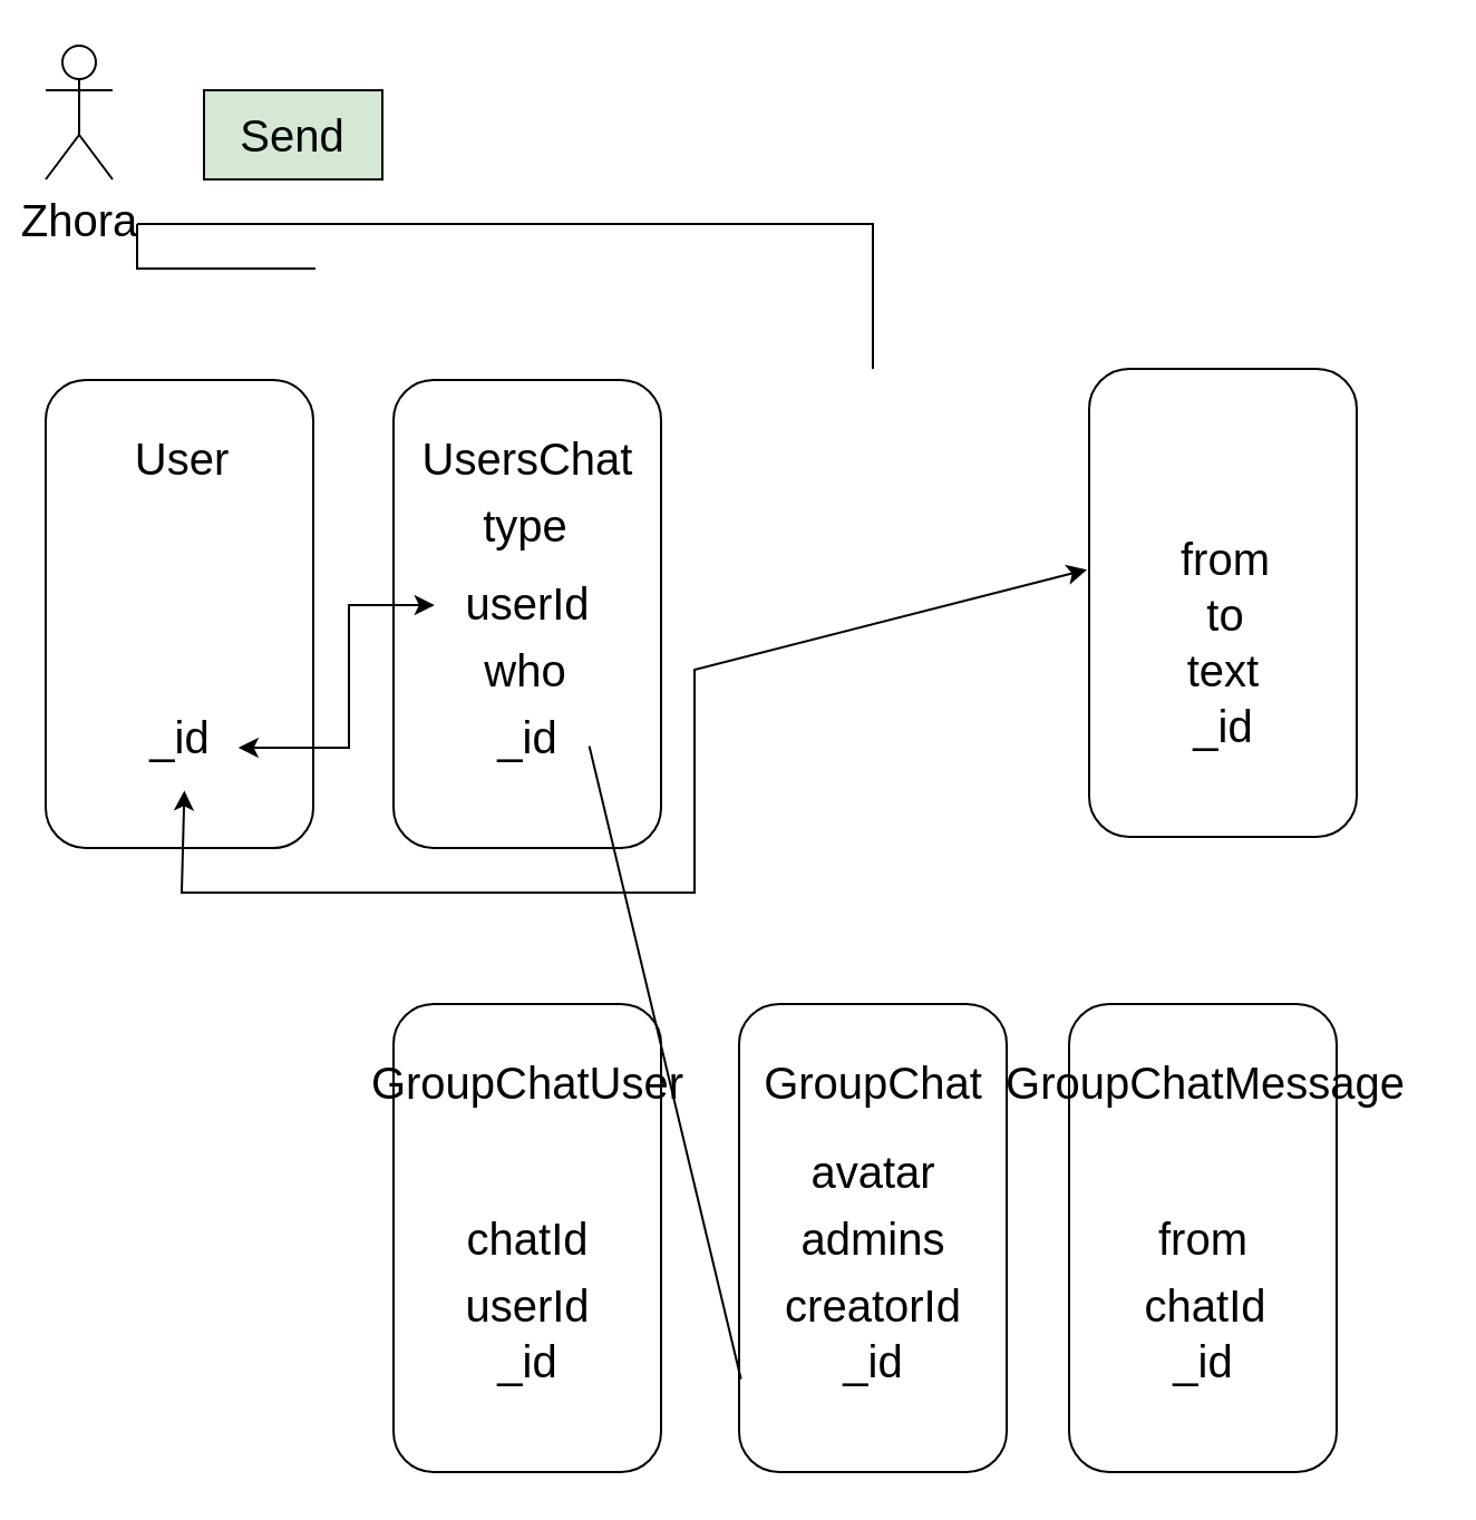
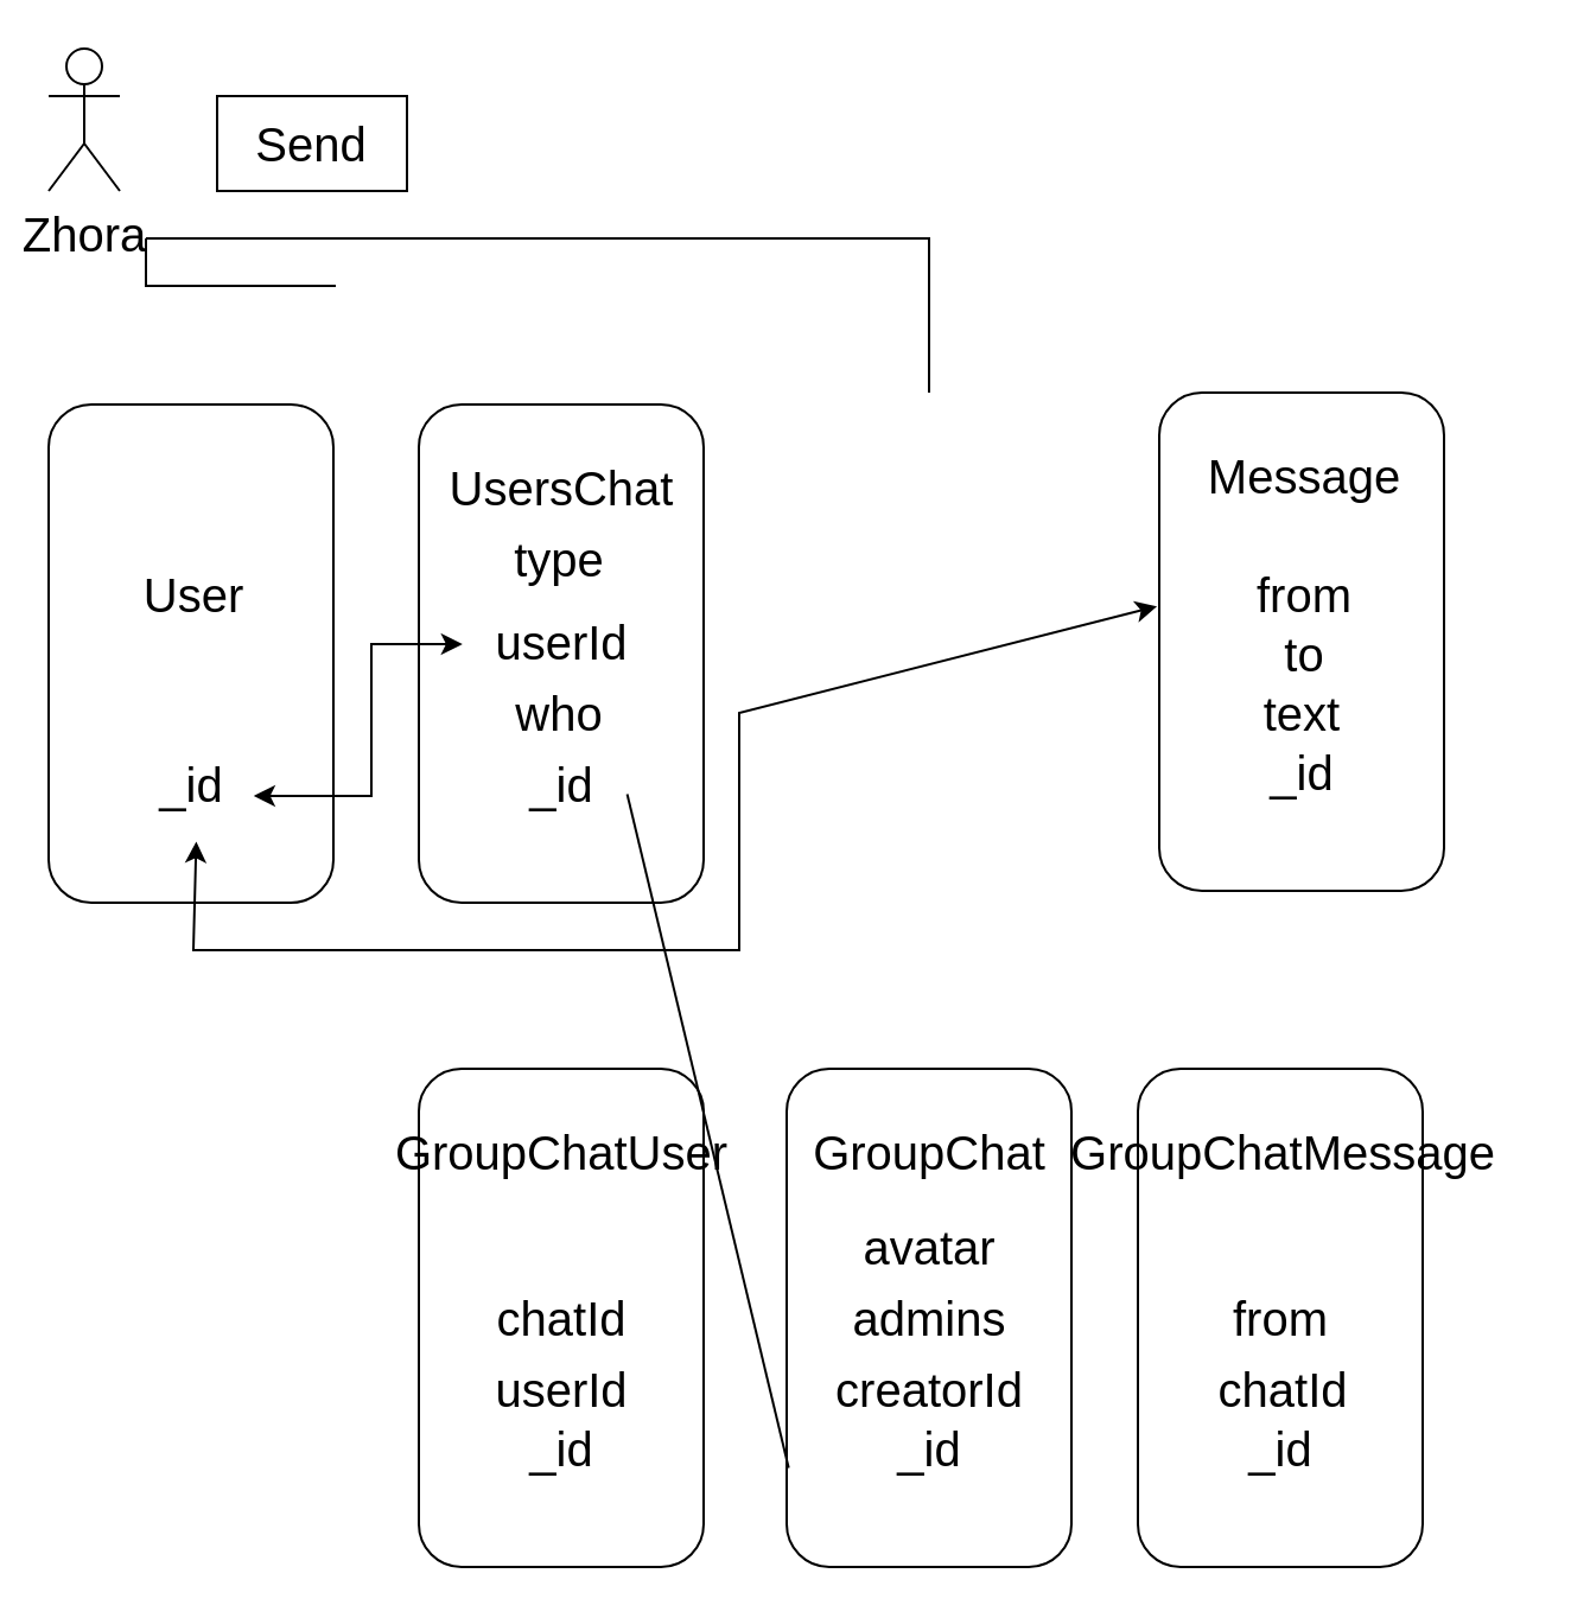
  <mxCell id="0" />
  <mxCell id="1" parent="0" />
  <mxCell id="2" value="" style="rounded=1;whiteSpace=wrap;html=1;" vertex="1" parent="1"><mxGeometry x="20" y="170" width="120" height="210" as="geometry" /></mxCell>
- <mxCell id="3" value="User" style="text;html=1;align=center;verticalAlign=middle;resizable=0;points=[];autosize=1;strokeColor=none;fillColor=none;fontSize=20;" vertex="1" parent="1"><mxGeometry x="46" y="185" width="70" height="40" as="geometry" /></mxCell>
+ <mxCell id="3" value="User" style="text;html=1;align=center;verticalAlign=middle;resizable=0;points=[];autosize=1;strokeColor=none;fillColor=none;fontSize=20;" vertex="1" parent="1"><mxGeometry x="46" y="230" width="70" height="40" as="geometry" /></mxCell>
  <mxCell id="4" value="_id" style="text;html=1;align=center;verticalAlign=middle;resizable=0;points=[];autosize=1;strokeColor=none;fillColor=none;fontSize=20;" vertex="1" parent="1"><mxGeometry x="55" y="310" width="50" height="40" as="geometry" /></mxCell>
  <mxCell id="5" value="" style="rounded=1;whiteSpace=wrap;html=1;" vertex="1" parent="1"><mxGeometry x="176" y="170" width="120" height="210" as="geometry" /></mxCell>
  <mxCell id="6" value="UsersChat" style="text;html=1;align=center;verticalAlign=middle;resizable=0;points=[];autosize=1;strokeColor=none;fillColor=none;fontSize=20;" vertex="1" parent="1"><mxGeometry x="176" y="185" width="120" height="40" as="geometry" /></mxCell>
  <mxCell id="7" value="_id" style="text;html=1;align=center;verticalAlign=middle;resizable=0;points=[];autosize=1;strokeColor=none;fillColor=none;fontSize=20;" vertex="1" parent="1"><mxGeometry x="211" y="310" width="50" height="40" as="geometry" /></mxCell>
  <mxCell id="8" value="userId" style="text;html=1;align=center;verticalAlign=middle;resizable=0;points=[];autosize=1;strokeColor=none;fillColor=none;fontSize=20;" vertex="1" parent="1"><mxGeometry x="196" y="250" width="80" height="40" as="geometry" /></mxCell>
  <mxCell id="9" value="" style="endArrow=classic;startArrow=classic;html=1;rounded=0;fontSize=20;exitX=1.028;exitY=0.625;exitDx=0;exitDy=0;exitPerimeter=0;entryX=-0.02;entryY=0.525;entryDx=0;entryDy=0;entryPerimeter=0;" edge="1" parent="1" source="4" target="8"><mxGeometry width="50" height="50" relative="1" as="geometry"><mxPoint x="56" y="290" as="sourcePoint" /><mxPoint x="106" y="240" as="targetPoint" /><Array as="points"><mxPoint x="156" y="335" /><mxPoint x="156" y="271" /></Array></mxGeometry></mxCell>
  <mxCell id="10" value="" style="endArrow=classic;startArrow=classic;html=1;rounded=0;fontSize=20;exitX=0.544;exitY=1.105;exitDx=0;exitDy=0;exitPerimeter=0;entryX=-0.008;entryY=0.429;entryDx=0;entryDy=0;entryPerimeter=0;" edge="1" parent="1" source="4" target="11"><mxGeometry width="50" height="50" relative="1" as="geometry"><mxPoint x="171" y="290" as="sourcePoint" /><mxPoint x="351" y="300" as="targetPoint" /><Array as="points"><mxPoint x="81" y="400" /><mxPoint x="311" y="400" /><mxPoint x="311" y="300" /></Array></mxGeometry></mxCell>
  <mxCell id="11" value="" style="rounded=1;whiteSpace=wrap;html=1;" vertex="1" parent="1"><mxGeometry x="488" y="165" width="120" height="210" as="geometry" /></mxCell>
+ <mxCell id="12" value="Message" style="text;html=1;align=center;verticalAlign=middle;resizable=0;points=[];autosize=1;strokeColor=none;fillColor=none;fontSize=20;" vertex="1" parent="1"><mxGeometry x="499" y="180" width="100" height="40" as="geometry" /></mxCell>
  <mxCell id="13" value="_id" style="text;html=1;align=center;verticalAlign=middle;resizable=0;points=[];autosize=1;strokeColor=none;fillColor=none;fontSize=20;" vertex="1" parent="1"><mxGeometry x="523" y="305" width="50" height="40" as="geometry" /></mxCell>
  <mxCell id="14" value="to" style="text;html=1;align=center;verticalAlign=middle;resizable=0;points=[];autosize=1;strokeColor=none;fillColor=none;fontSize=20;" vertex="1" parent="1"><mxGeometry x="529" y="255" width="40" height="40" as="geometry" /></mxCell>
  <mxCell id="15" value="from" style="text;html=1;align=center;verticalAlign=middle;resizable=0;points=[];autosize=1;strokeColor=none;fillColor=none;fontSize=20;" vertex="1" parent="1"><mxGeometry x="519" y="230" width="60" height="40" as="geometry" /></mxCell>
  <mxCell id="16" value="Zhora" style="shape=umlActor;verticalLabelPosition=bottom;verticalAlign=top;html=1;outlineConnect=0;fontSize=20;" vertex="1" parent="1"><mxGeometry x="20" y="20" width="30" height="60" as="geometry" /></mxCell>
- <mxCell id="17" value="Send" style="rounded=0;whiteSpace=wrap;html=1;fontSize=20;fillColor=#d5e8d4;" vertex="1" parent="1"><mxGeometry x="91" y="40" width="80" height="40" as="geometry" /></mxCell>
+ <mxCell id="17" value="Send" style="rounded=0;whiteSpace=wrap;html=1;fontSize=20;" vertex="1" parent="1"><mxGeometry x="91" y="40" width="80" height="40" as="geometry" /></mxCell>
  <mxCell id="18" value="" style="endArrow=none;html=1;rounded=0;fontSize=20;exitX=0.5;exitY=0;exitDx=0;exitDy=0;" edge="1" parent="1"><mxGeometry width="50" height="50" relative="1" as="geometry"><mxPoint x="391" y="165" as="sourcePoint" /><mxPoint x="61" y="100" as="targetPoint" /><Array as="points"><mxPoint x="391" y="100" /></Array></mxGeometry></mxCell>
  <mxCell id="19" value="" style="endArrow=none;html=1;rounded=0;fontSize=20;" edge="1" parent="1"><mxGeometry width="50" height="50" relative="1" as="geometry"><mxPoint x="141" y="120" as="sourcePoint" /><mxPoint x="61" y="100" as="targetPoint" /><Array as="points"><mxPoint x="61" y="120" /></Array></mxGeometry></mxCell>
  <mxCell id="20" value="" style="rounded=1;whiteSpace=wrap;html=1;" vertex="1" parent="1"><mxGeometry x="176" y="450" width="120" height="210" as="geometry" /></mxCell>
  <mxCell id="21" value="GroupChatUser" style="text;html=1;align=center;verticalAlign=middle;resizable=0;points=[];autosize=1;strokeColor=none;fillColor=none;fontSize=20;" vertex="1" parent="1"><mxGeometry x="156" y="465" width="160" height="40" as="geometry" /></mxCell>
  <mxCell id="22" value="_id" style="text;html=1;align=center;verticalAlign=middle;resizable=0;points=[];autosize=1;strokeColor=none;fillColor=none;fontSize=20;" vertex="1" parent="1"><mxGeometry x="211" y="590" width="50" height="40" as="geometry" /></mxCell>
  <mxCell id="23" value="userId" style="text;html=1;align=center;verticalAlign=middle;resizable=0;points=[];autosize=1;strokeColor=none;fillColor=none;fontSize=20;" vertex="1" parent="1"><mxGeometry x="196" y="565" width="80" height="40" as="geometry" /></mxCell>
  <mxCell id="24" value="chatId" style="text;html=1;align=center;verticalAlign=middle;resizable=0;points=[];autosize=1;strokeColor=none;fillColor=none;fontSize=20;" vertex="1" parent="1"><mxGeometry x="196" y="535" width="80" height="40" as="geometry" /></mxCell>
  <mxCell id="25" value="" style="rounded=1;whiteSpace=wrap;html=1;" vertex="1" parent="1"><mxGeometry x="331" y="450" width="120" height="210" as="geometry" /></mxCell>
  <mxCell id="26" value="GroupChat" style="text;html=1;align=center;verticalAlign=middle;resizable=0;points=[];autosize=1;strokeColor=none;fillColor=none;fontSize=20;" vertex="1" parent="1"><mxGeometry x="331" y="465" width="120" height="40" as="geometry" /></mxCell>
  <mxCell id="27" value="_id" style="text;html=1;align=center;verticalAlign=middle;resizable=0;points=[];autosize=1;strokeColor=none;fillColor=none;fontSize=20;" vertex="1" parent="1"><mxGeometry x="366" y="590" width="50" height="40" as="geometry" /></mxCell>
  <mxCell id="28" value="creatorId" style="text;html=1;align=center;verticalAlign=middle;resizable=0;points=[];autosize=1;strokeColor=none;fillColor=none;fontSize=20;" vertex="1" parent="1"><mxGeometry x="341" y="565" width="100" height="40" as="geometry" /></mxCell>
  <mxCell id="29" value="admins" style="text;html=1;align=center;verticalAlign=middle;resizable=0;points=[];autosize=1;strokeColor=none;fillColor=none;fontSize=20;" vertex="1" parent="1"><mxGeometry x="346" y="535" width="90" height="40" as="geometry" /></mxCell>
  <mxCell id="30" value="" style="rounded=1;whiteSpace=wrap;html=1;" vertex="1" parent="1"><mxGeometry x="479" y="450" width="120" height="210" as="geometry" /></mxCell>
  <mxCell id="31" value="GroupChatMessage" style="text;html=1;align=center;verticalAlign=middle;resizable=0;points=[];autosize=1;strokeColor=none;fillColor=none;fontSize=20;" vertex="1" parent="1"><mxGeometry x="440" y="465" width="200" height="40" as="geometry" /></mxCell>
  <mxCell id="32" value="_id" style="text;html=1;align=center;verticalAlign=middle;resizable=0;points=[];autosize=1;strokeColor=none;fillColor=none;fontSize=20;" vertex="1" parent="1"><mxGeometry x="514" y="590" width="50" height="40" as="geometry" /></mxCell>
  <mxCell id="33" value="chatId" style="text;html=1;align=center;verticalAlign=middle;resizable=0;points=[];autosize=1;strokeColor=none;fillColor=none;fontSize=20;" vertex="1" parent="1"><mxGeometry x="500" y="565" width="80" height="40" as="geometry" /></mxCell>
  <mxCell id="34" value="from" style="text;html=1;align=center;verticalAlign=middle;resizable=0;points=[];autosize=1;strokeColor=none;fillColor=none;fontSize=20;" vertex="1" parent="1"><mxGeometry x="509" y="535" width="60" height="40" as="geometry" /></mxCell>
  <mxCell id="35" value="avatar" style="text;html=1;align=center;verticalAlign=middle;resizable=0;points=[];autosize=1;strokeColor=none;fillColor=none;fontSize=20;" vertex="1" parent="1"><mxGeometry x="351" y="505" width="80" height="40" as="geometry" /></mxCell>
  <mxCell id="36" value="text" style="text;html=1;align=center;verticalAlign=middle;resizable=0;points=[];autosize=1;strokeColor=none;fillColor=none;fontSize=20;" vertex="1" parent="1"><mxGeometry x="518" y="280" width="60" height="40" as="geometry" /></mxCell>
  <mxCell id="37" value="who" style="text;html=1;align=center;verticalAlign=middle;resizable=0;points=[];autosize=1;strokeColor=none;fillColor=none;fontSize=20;" vertex="1" parent="1"><mxGeometry x="205" y="280" width="60" height="40" as="geometry" /></mxCell>
  <mxCell id="38" value="" style="endArrow=none;html=1;rounded=0;fontSize=20;entryX=1.056;entryY=0.605;entryDx=0;entryDy=0;entryPerimeter=0;exitX=0.007;exitY=0.801;exitDx=0;exitDy=0;exitPerimeter=0;" edge="1" parent="1" source="25" target="7"><mxGeometry width="50" height="50" relative="1" as="geometry"><mxPoint x="371" y="380" as="sourcePoint" /><mxPoint x="221" y="430" as="targetPoint" /></mxGeometry></mxCell>
  <mxCell id="39" value="type" style="text;html=1;align=center;verticalAlign=middle;resizable=0;points=[];autosize=1;strokeColor=none;fillColor=none;fontSize=20;" vertex="1" parent="1"><mxGeometry x="205" y="215" width="60" height="40" as="geometry" /></mxCell>
